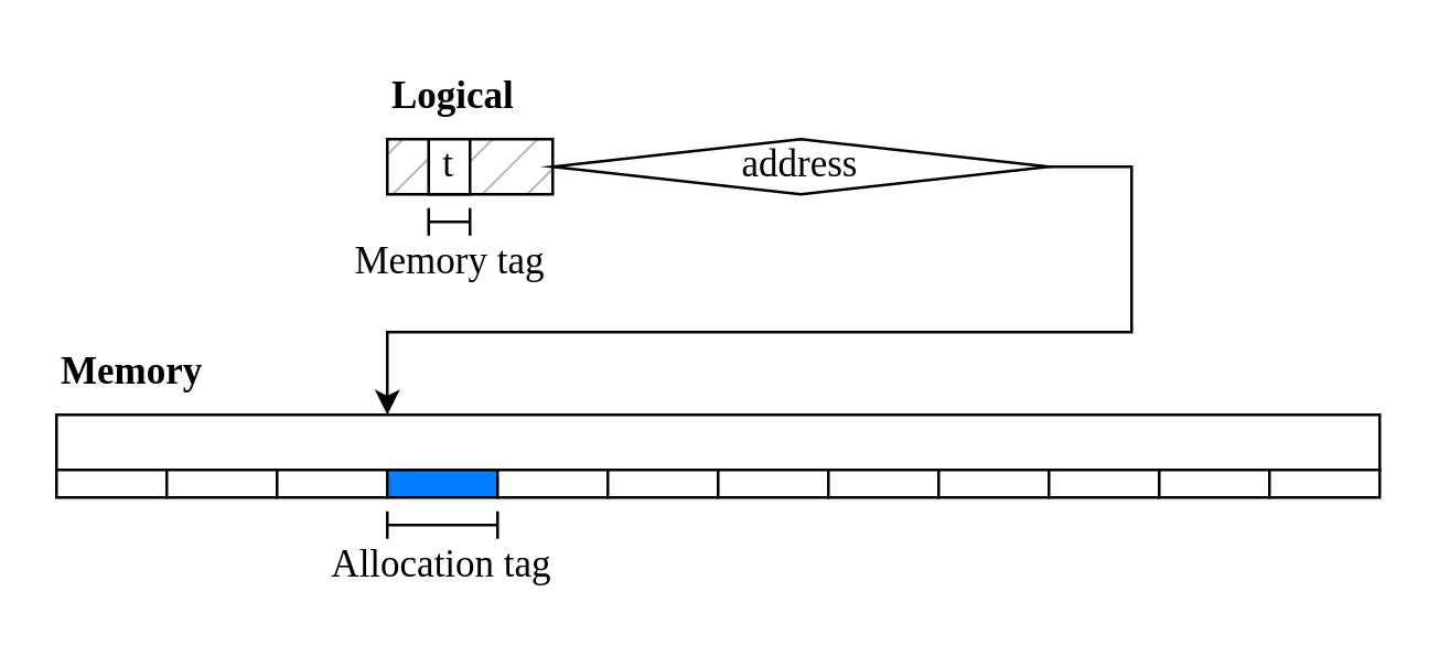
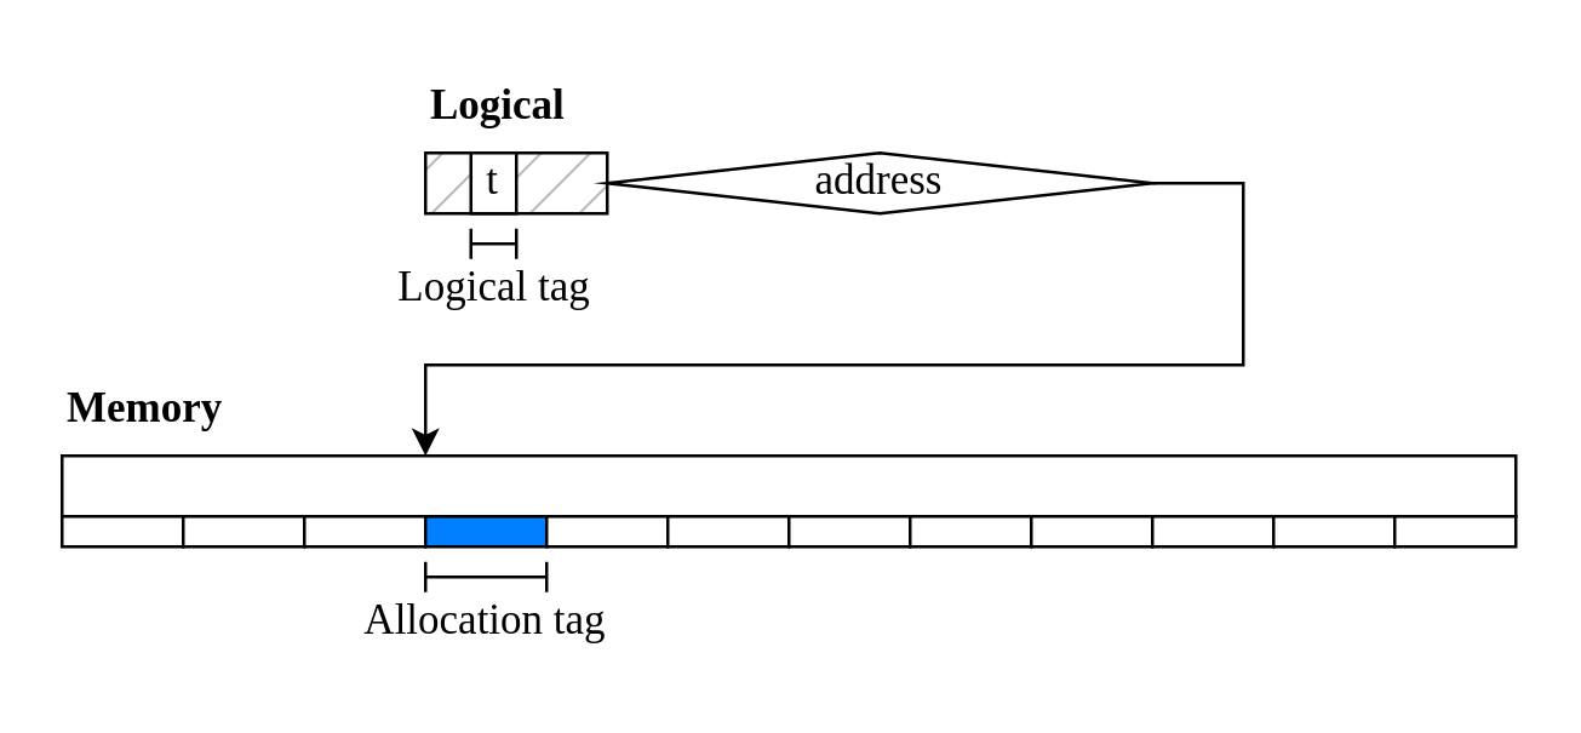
  <mxCell id="0" />
  <mxCell id="1" parent="0" />
  <mxCell id="2" style="edgeStyle=orthogonalEdgeStyle;rounded=0;orthogonalLoop=1;jettySize=auto;html=1;entryX=0.25;entryY=0;entryDx=0;entryDy=0;" edge="1" parent="1" source="8" target="4"><mxGeometry relative="1" as="geometry"><Array as="points"><mxPoint x="410" y="60" /><mxPoint x="410" y="120" /><mxPoint x="140" y="120" /></Array></mxGeometry></mxCell>
  <mxCell id="3" value="Logical" style="text;html=1;strokeColor=none;fillColor=none;align=left;verticalAlign=middle;whiteSpace=wrap;rounded=0;fontSize=14;fontFamily=Computer Modern;fontStyle=1" vertex="1" parent="1"><mxGeometry x="140" y="20" width="60" height="30" as="geometry" /></mxCell>
  <mxCell id="4" value="" style="rounded=0;whiteSpace=wrap;html=1;" vertex="1" parent="1"><mxGeometry x="20" y="150" width="480" height="20" as="geometry" /></mxCell>
  <mxCell id="5" value="Memory" style="text;html=1;strokeColor=none;fillColor=none;align=left;verticalAlign=middle;whiteSpace=wrap;rounded=0;fontSize=14;fontFamily=Computer Modern;fontStyle=1" vertex="1" parent="1"><mxGeometry x="20" y="120" width="60" height="30" as="geometry" /></mxCell>
  <mxCell id="6" value="" style="group" vertex="1" connectable="0" parent="1"><mxGeometry x="140" y="50" width="240" height="20" as="geometry" /></mxCell>
  <mxCell id="7" value="" style="rounded=0;whiteSpace=wrap;html=1;fillStyle=hatch;fillColor=#B3B3B3;fontFamily=Computer Modern;" vertex="1" parent="6"><mxGeometry width="60" height="20" as="geometry" /></mxCell>
  <mxCell id="8" value="address" style="rhombus;whiteSpace=wrap;html=1;fontSize=14;fontFamily=Computer Modern;" vertex="1" parent="6"><mxGeometry x="60" width="180" height="20" as="geometry" /></mxCell>
  <mxCell id="9" value="t" style="rounded=0;whiteSpace=wrap;html=1;fontSize=14;fontFamily=Computer Modern;" vertex="1" parent="6"><mxGeometry x="15" width="15" height="20" as="geometry" /></mxCell>
  <mxCell id="10" value="" style="rounded=0;whiteSpace=wrap;html=1;" vertex="1" parent="1"><mxGeometry x="20" y="170" width="40" height="10" as="geometry" /></mxCell>
  <mxCell id="11" value="" style="rounded=0;whiteSpace=wrap;html=1;" vertex="1" parent="1"><mxGeometry x="60" y="170" width="40" height="10" as="geometry" /></mxCell>
  <mxCell id="12" value="" style="rounded=0;whiteSpace=wrap;html=1;" vertex="1" parent="1"><mxGeometry x="100" y="170" width="40" height="10" as="geometry" /></mxCell>
  <mxCell id="13" value="" style="rounded=0;whiteSpace=wrap;html=1;fillColor=#007FFF;" vertex="1" parent="1"><mxGeometry x="140" y="170" width="40" height="10" as="geometry" /></mxCell>
  <mxCell id="14" value="" style="rounded=0;whiteSpace=wrap;html=1;" vertex="1" parent="1"><mxGeometry x="180" y="170" width="40" height="10" as="geometry" /></mxCell>
  <mxCell id="15" value="" style="rounded=0;whiteSpace=wrap;html=1;" vertex="1" parent="1"><mxGeometry x="220" y="170" width="40" height="10" as="geometry" /></mxCell>
  <mxCell id="16" value="" style="rounded=0;whiteSpace=wrap;html=1;" vertex="1" parent="1"><mxGeometry x="260" y="170" width="40" height="10" as="geometry" /></mxCell>
  <mxCell id="17" value="" style="rounded=0;whiteSpace=wrap;html=1;" vertex="1" parent="1"><mxGeometry x="300" y="170" width="40" height="10" as="geometry" /></mxCell>
  <mxCell id="18" value="" style="rounded=0;whiteSpace=wrap;html=1;" vertex="1" parent="1"><mxGeometry x="340" y="170" width="40" height="10" as="geometry" /></mxCell>
  <mxCell id="19" value="" style="rounded=0;whiteSpace=wrap;html=1;" vertex="1" parent="1"><mxGeometry x="380" y="170" width="40" height="10" as="geometry" /></mxCell>
  <mxCell id="20" value="" style="rounded=0;whiteSpace=wrap;html=1;" vertex="1" parent="1"><mxGeometry x="420" y="170" width="40" height="10" as="geometry" /></mxCell>
  <mxCell id="21" value="" style="rounded=0;whiteSpace=wrap;html=1;" vertex="1" parent="1"><mxGeometry x="460" y="170" width="40" height="10" as="geometry" /></mxCell>
  <mxCell id="22" value="" style="shape=crossbar;whiteSpace=wrap;html=1;rounded=1;" vertex="1" parent="1"><mxGeometry x="140" y="185" width="40" height="10" as="geometry" /></mxCell>
  <mxCell id="23" value="Allocation tag" style="text;html=1;strokeColor=none;fillColor=none;align=center;verticalAlign=middle;whiteSpace=wrap;rounded=0;fontSize=14;fontFamily=Computer Modern;fontStyle=0" vertex="1" parent="1"><mxGeometry x="115" y="190" width="90" height="30" as="geometry" /></mxCell>
- <mxCell id="24" value="Memory tag" style="text;html=1;strokeColor=none;fillColor=none;align=center;verticalAlign=middle;whiteSpace=wrap;rounded=0;fontSize=14;fontFamily=Computer Modern;fontStyle=0" vertex="1" parent="1"><mxGeometry x="117.5" y="80" width="90" height="30" as="geometry" /></mxCell>
+ <mxCell id="24" value="Logical tag" style="text;html=1;strokeColor=none;fillColor=none;align=center;verticalAlign=middle;whiteSpace=wrap;rounded=0;fontSize=14;fontFamily=Computer Modern;fontStyle=0" vertex="1" parent="1"><mxGeometry x="117.5" y="80" width="90" height="30" as="geometry" /></mxCell>
  <mxCell id="25" value="" style="shape=crossbar;whiteSpace=wrap;html=1;rounded=1;" vertex="1" parent="1"><mxGeometry x="155" y="75" width="15" height="10" as="geometry" /></mxCell>
